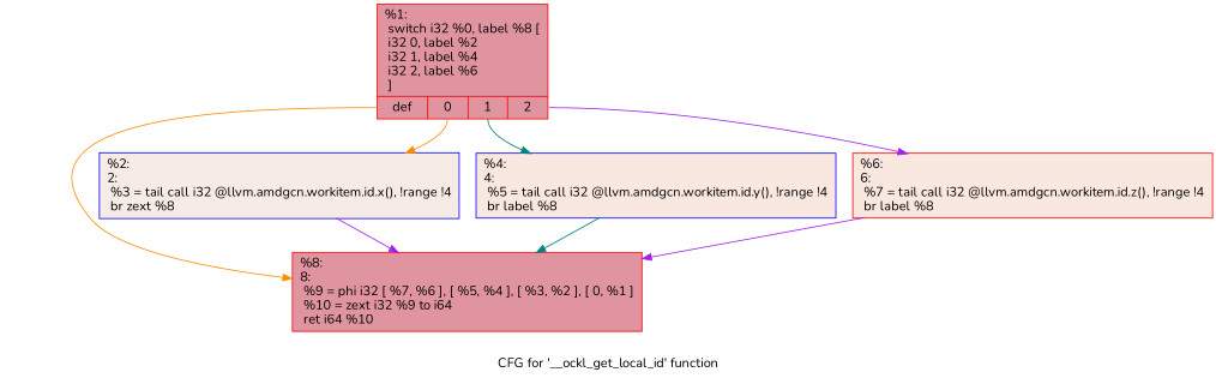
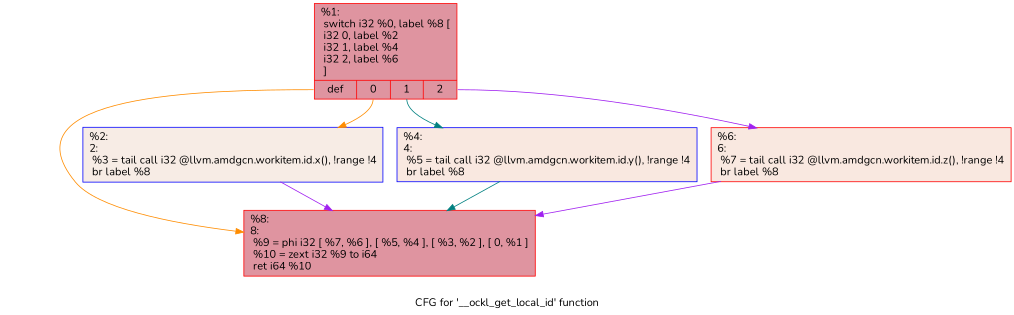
  digraph {
    label="CFG for '__ockl_get_local_id' function"
    fontname=Nunito
    node [color=red fillcolor="#b70d2870" shape=record style=filled fontname=Nunito]
    edge [color=purple fontname=Nunito]
    n1 [label="{%1:\l  switch i32 %0, label %8 [\l    i32 0, label %2\l    i32 1, label %4\l    i32 2, label %6\l  ]\l|{<s0>def|<s1>0|<s2>1|<s3>2}}"]
    n2 [label="{%8:\l8:                                                \l  %9 = phi i32 [ %7, %6 ], [ %5, %4 ], [ %3, %2 ], [ 0, %1 ]\l  %10 = zext i32 %9 to i64\l  ret i64 %10\l}"]
-   n3 [color=blue fillcolor="#ecd3c570" label="{%2:\l2:                                                \l  %3 = tail call i32 @llvm.amdgcn.workitem.id.x(), !range !4\l  br zext %8\l}"]
+   n3 [color=blue fillcolor="#ecd3c570" label="{%2:\l2:                                                \l  %3 = tail call i32 @llvm.amdgcn.workitem.id.x(), !range !4\l  br label %8\l}"]
    n4 [color=blue fillcolor="#f1ccb870" label="{%4:\l4:                                                \l  %5 = tail call i32 @llvm.amdgcn.workitem.id.y(), !range !4\l  br label %8\l}"]
    n5 [fillcolor="#f1ccb870" label="{%6:\l6:                                                \l  %7 = tail call i32 @llvm.amdgcn.workitem.id.z(), !range !4\l  br label %8\l}"]
    n1 -> n2 [tailport=s0 color=darkorange]
    n1 -> n3 [tailport=s1 color=darkorange]
    n1 -> n4 [tailport=s2 color=teal]
    n1 -> n5 [tailport=s3]
    n3 -> n2
    n4 -> n2 [color=teal]
    n5 -> n2
  }
